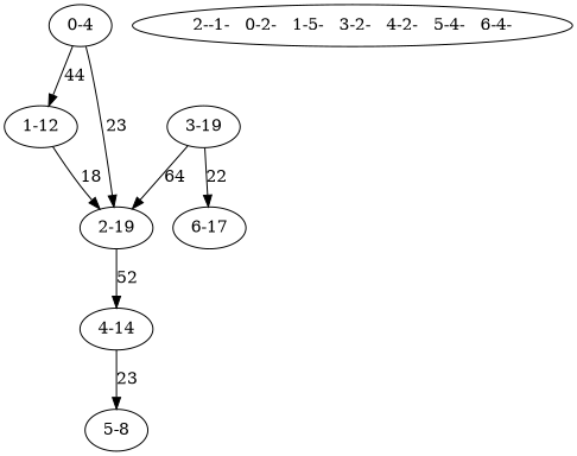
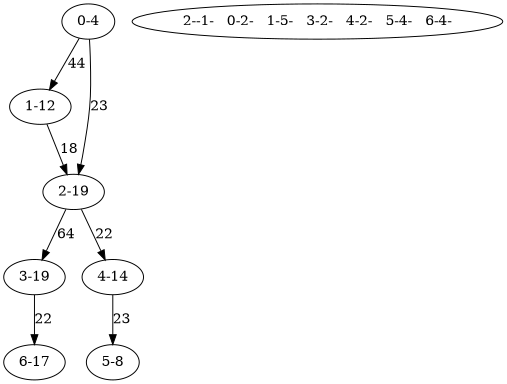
  digraph {
    n1 [label="0-4"]
    n2 [label="1-12"]
    n3 [label="2-19"]
    n4 [label="3-19"]
    n5 [label="4-14"]
    n6 [label="6-17"]
    n7 [label="5-8"]
    n8 [label="2--1-   0-2-   1-5-   3-2-   4-2-   5-4-   6-4-"]
    n1 -> n2 [label=44]
    n1 -> n3 [label=23]
    n2 -> n3 [label=18]
-   n4 -> n3 [label=64]
-   n3 -> n5 [label=52]
+   n3 -> n4 [label=64]
+   n3 -> n5 [label=22]
    n4 -> n6 [label=22]
    n5 -> n7 [label=23]
  }
